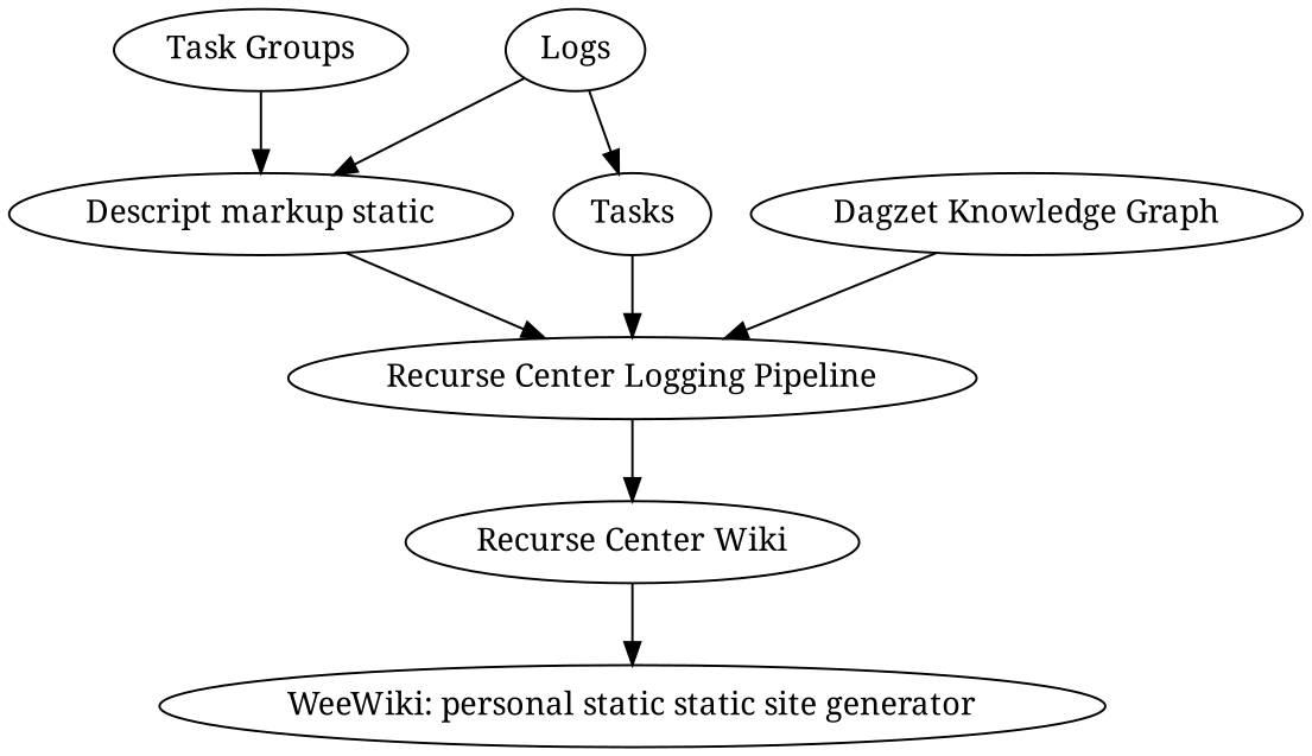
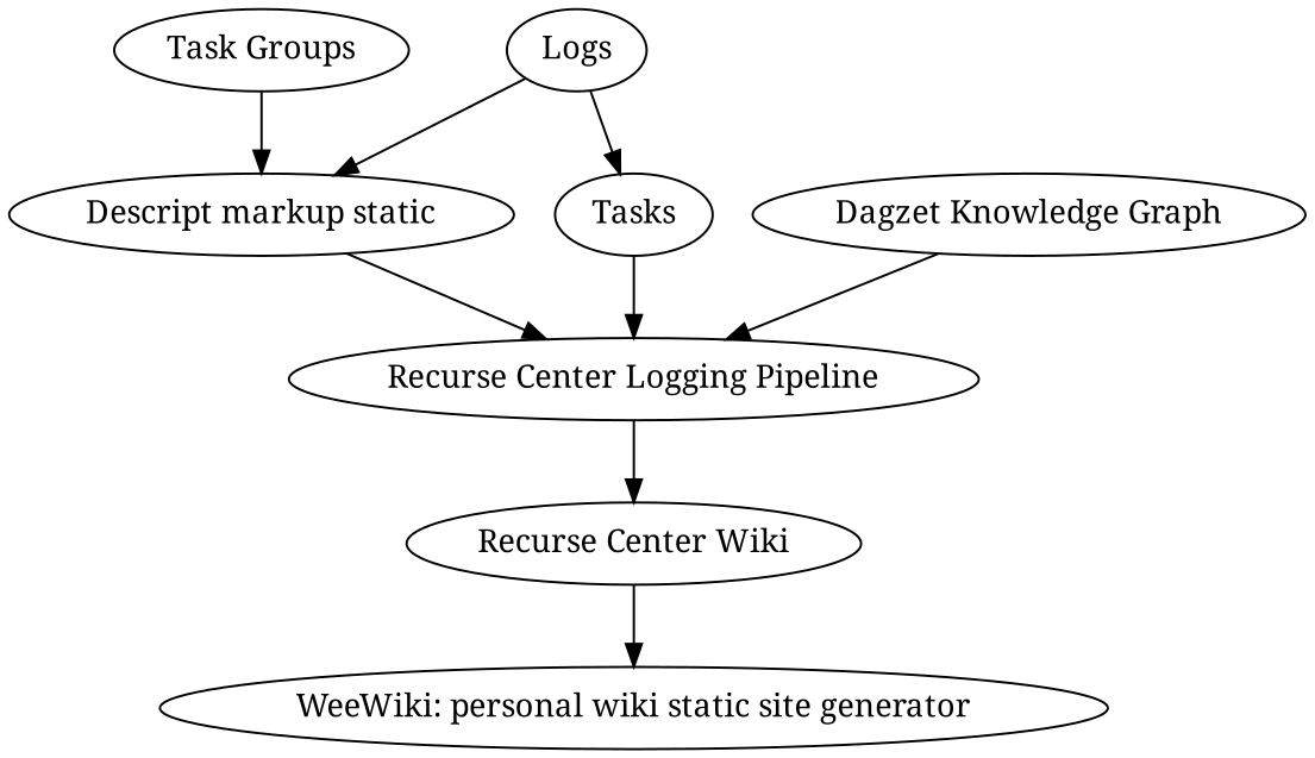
  digraph {
    fontname="Noto Serif"
    node [fontname="Noto Serif"]
    edge [fontname="Noto Serif"]
-   n1 [label="WeeWiki: personal static static site generator"]
+   n1 [label="WeeWiki: personal wiki static site generator"]
    n2 [label="Recurse Center Logging Pipeline"]
    n3 [label="Recurse Center Wiki"]
    n4 [label="Descript markup static"]
    n5 [label="Task Groups"]
    n6 [label=Tasks]
    n7 [label=Logs]
    n8 [label="Dagzet Knowledge Graph"]
    n2 -> n3
    n3 -> n1
    n4 -> n2
    n5 -> n4
    n6 -> n2
    n7 -> n4
    n7 -> n6
    n8 -> n2
  }
